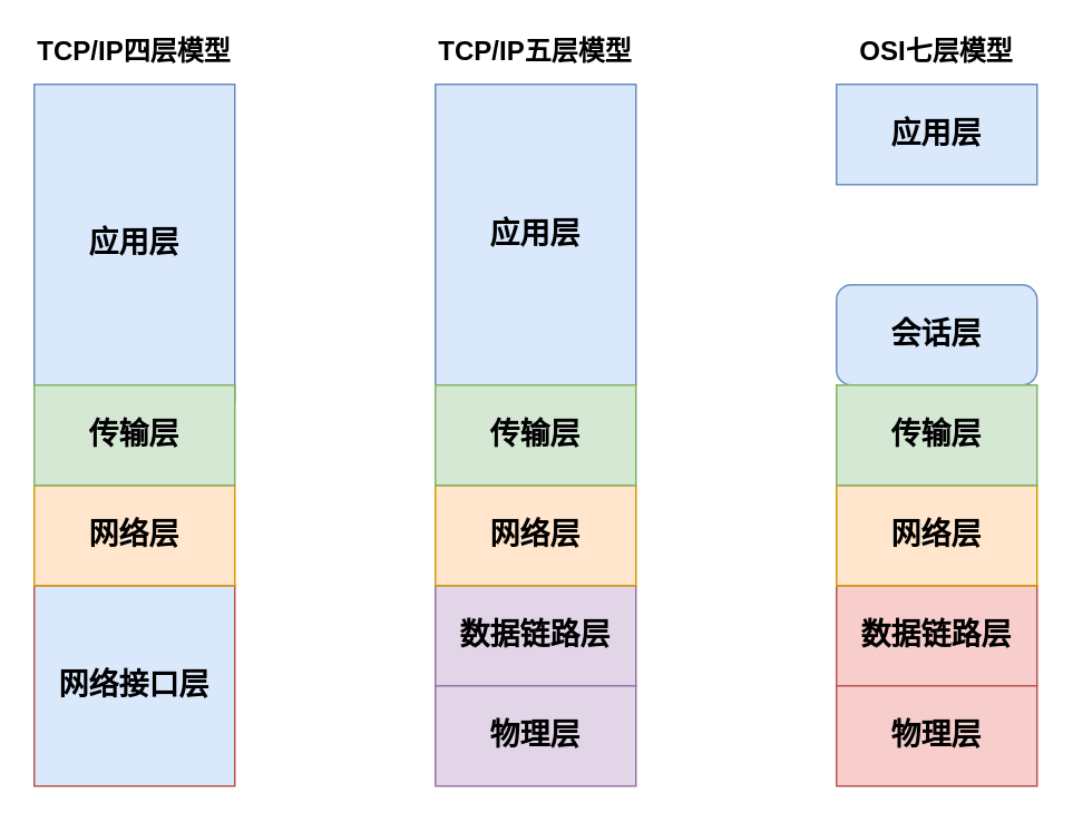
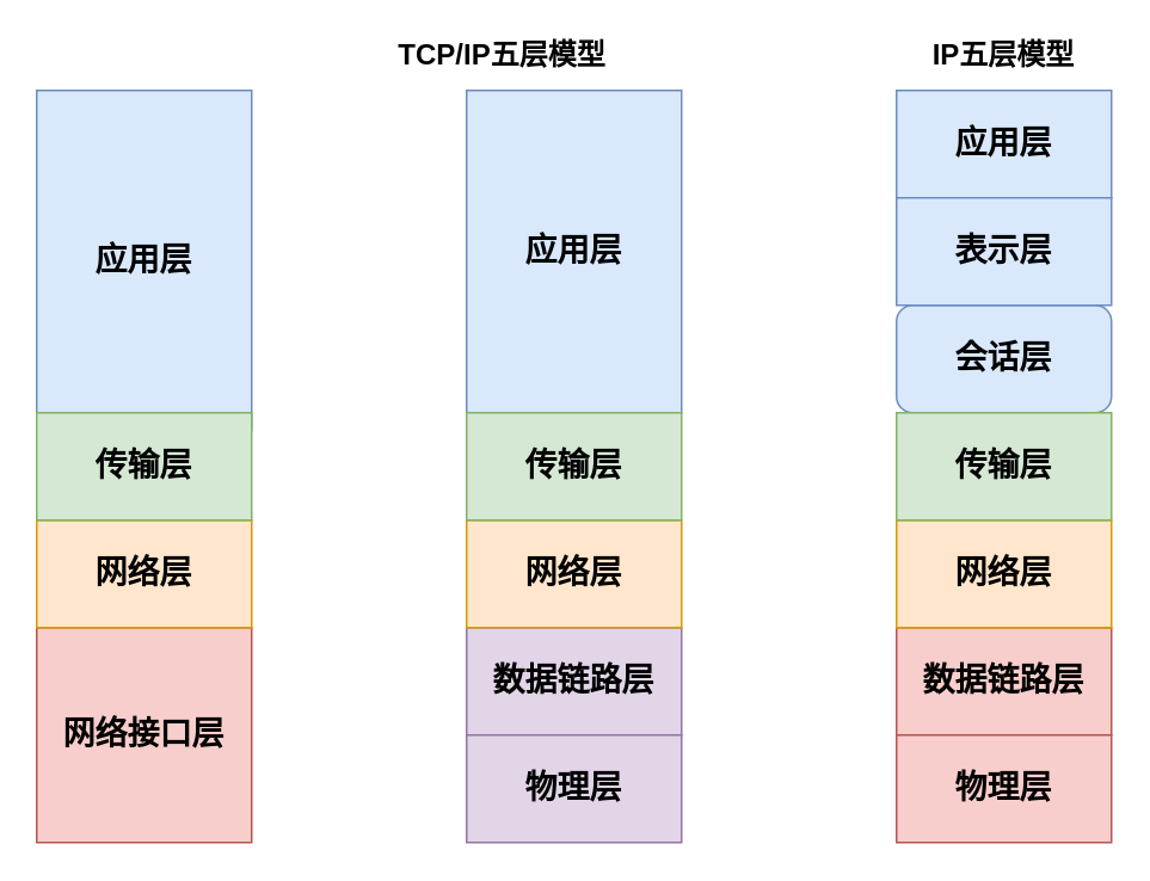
  <mxCell id="0" />
  <mxCell id="1" parent="0" />
  <mxCell id="2" value="应用层" style="rounded=0;whiteSpace=wrap;html=1;fillColor=#dae8fc;strokeColor=#6c8ebf;fontStyle=1;fontSize=18;" vertex="1" parent="1"><mxGeometry x="20" y="50" width="120" height="190" as="geometry" /></mxCell>
- <mxCell id="3" value="网络接口层" style="rounded=0;whiteSpace=wrap;html=1;fillColor=#dae8fc;strokeColor=#b85450;fontStyle=1;fontSize=18;" vertex="1" parent="1"><mxGeometry x="20" y="350" width="120" height="120" as="geometry" /></mxCell>
+ <mxCell id="3" value="网络接口层" style="rounded=0;whiteSpace=wrap;html=1;fillColor=#f8cecc;strokeColor=#b85450;fontStyle=1;fontSize=18;" vertex="1" parent="1"><mxGeometry x="20" y="350" width="120" height="120" as="geometry" /></mxCell>
  <mxCell id="4" value="网络层" style="rounded=0;whiteSpace=wrap;html=1;fillColor=#ffe6cc;strokeColor=#d79b00;fontStyle=1;fontSize=18;" vertex="1" parent="1"><mxGeometry x="20" y="290" width="120" height="60" as="geometry" /></mxCell>
  <mxCell id="5" value="传输层" style="rounded=0;whiteSpace=wrap;html=1;fillColor=#d5e8d4;strokeColor=#82b366;fontStyle=1;fontSize=18;" vertex="1" parent="1"><mxGeometry x="20" y="230" width="120" height="60" as="geometry" /></mxCell>
  <mxCell id="6" value="应用层" style="rounded=0;whiteSpace=wrap;html=1;fillColor=#dae8fc;strokeColor=#6c8ebf;fontStyle=1;fontSize=18;" vertex="1" parent="1"><mxGeometry x="260" y="50" width="120" height="180" as="geometry" /></mxCell>
  <mxCell id="7" value="数据链路层" style="rounded=0;whiteSpace=wrap;html=1;fillColor=#e1d5e7;strokeColor=#9673a6;fontStyle=1;fontSize=18;" vertex="1" parent="1"><mxGeometry x="260" y="350" width="120" height="60" as="geometry" /></mxCell>
  <mxCell id="8" value="网络层" style="rounded=0;whiteSpace=wrap;html=1;fillColor=#ffe6cc;strokeColor=#d79b00;fontStyle=1;fontSize=18;" vertex="1" parent="1"><mxGeometry x="260" y="290" width="120" height="60" as="geometry" /></mxCell>
  <mxCell id="9" value="传输层" style="rounded=0;whiteSpace=wrap;html=1;fillColor=#d5e8d4;strokeColor=#82b366;fontStyle=1;fontSize=18;" vertex="1" parent="1"><mxGeometry x="260" y="230" width="120" height="60" as="geometry" /></mxCell>
  <mxCell id="10" value="物理层" style="rounded=0;whiteSpace=wrap;html=1;fillColor=#e1d5e7;strokeColor=#9673a6;fontStyle=1;fontSize=18;" vertex="1" parent="1"><mxGeometry x="260" y="410" width="120" height="60" as="geometry" /></mxCell>
  <mxCell id="11" value="会话层" style="whiteSpace=wrap;html=1;fillColor=#dae8fc;strokeColor=#6c8ebf;fontStyle=1;fontSize=18;rounded=1;" vertex="1" parent="1"><mxGeometry x="500" y="170" width="120" height="60" as="geometry" /></mxCell>
  <mxCell id="12" value="数据链路层" style="rounded=0;whiteSpace=wrap;html=1;fillColor=#f8cecc;strokeColor=#b85450;fontStyle=1;fontSize=18;" vertex="1" parent="1"><mxGeometry x="500" y="350" width="120" height="60" as="geometry" /></mxCell>
  <mxCell id="13" value="网络层" style="rounded=0;whiteSpace=wrap;html=1;fillColor=#ffe6cc;strokeColor=#d79b00;fontStyle=1;fontSize=18;" vertex="1" parent="1"><mxGeometry x="500" y="290" width="120" height="60" as="geometry" /></mxCell>
  <mxCell id="14" value="传输层" style="rounded=0;whiteSpace=wrap;html=1;fillColor=#d5e8d4;strokeColor=#82b366;fontStyle=1;fontSize=18;" vertex="1" parent="1"><mxGeometry x="500" y="230" width="120" height="60" as="geometry" /></mxCell>
  <mxCell id="15" value="物理层" style="rounded=0;whiteSpace=wrap;html=1;fillColor=#f8cecc;strokeColor=#b85450;fontStyle=1;fontSize=18;" vertex="1" parent="1"><mxGeometry x="500" y="410" width="120" height="60" as="geometry" /></mxCell>
  <mxCell id="16" value="应用层" style="rounded=0;whiteSpace=wrap;html=1;fillColor=#dae8fc;strokeColor=#6c8ebf;fontStyle=1;fontSize=18;" vertex="1" parent="1"><mxGeometry x="500" y="50" width="120" height="60" as="geometry" /></mxCell>
- <mxCell id="18" value="TCP/IP四层模型" style="text;html=1;strokeColor=none;fillColor=none;align=center;verticalAlign=middle;whiteSpace=wrap;rounded=0;fontStyle=1;fontSize=16;" vertex="1" parent="1"><mxGeometry x="20" y="20" width="120" height="20" as="geometry" /></mxCell>
- <mxCell id="19" value="TCP/IP五层模型" style="text;html=1;strokeColor=none;fillColor=none;align=center;verticalAlign=middle;whiteSpace=wrap;rounded=0;fontStyle=1;fontSize=16;" vertex="1" parent="1"><mxGeometry x="260" y="20" width="120" height="20" as="geometry" /></mxCell>
- <mxCell id="20" value="OSI七层模型" style="text;html=1;strokeColor=none;fillColor=none;align=center;verticalAlign=middle;whiteSpace=wrap;rounded=0;fontStyle=1;fontSize=16;" vertex="1" parent="1"><mxGeometry x="500" y="20" width="120" height="20" as="geometry" /></mxCell>
+ <mxCell id="17" value="表示层" style="rounded=0;whiteSpace=wrap;html=1;fillColor=#dae8fc;strokeColor=#6c8ebf;fontStyle=1;fontSize=18;" vertex="1" parent="1"><mxGeometry x="500" y="110" width="120" height="60" as="geometry" /></mxCell>
+ <mxCell id="19" value="TCP/IP五层模型" style="text;html=1;strokeColor=none;fillColor=none;align=center;verticalAlign=middle;whiteSpace=wrap;rounded=0;fontStyle=1;fontSize=16;" vertex="1" parent="1"><mxGeometry x="220" y="20" width="120" height="20" as="geometry" /></mxCell>
+ <mxCell id="20" value="IP五层模型" style="text;html=1;strokeColor=none;fillColor=none;align=center;verticalAlign=middle;whiteSpace=wrap;rounded=0;fontStyle=1;fontSize=16;" vertex="1" parent="1"><mxGeometry x="500" y="20" width="120" height="20" as="geometry" /></mxCell>
